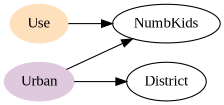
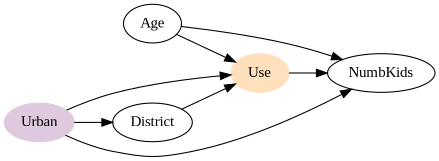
  digraph {
    fontname="Liberation Serif"
    rankdir=LR
    node [fontname="Liberation Serif"]
    edge [fontname="Liberation Serif"]
+   Age
    NumbKids
    Use [color="#ffe0bd" style=filled]
    Urban [color="#dfc9de" style=filled]
    District
+   Age -> NumbKids
+   Age -> Use
    Use -> NumbKids
    Urban -> NumbKids
+   Urban -> Use
    Urban -> District
+   District -> Use
  }
